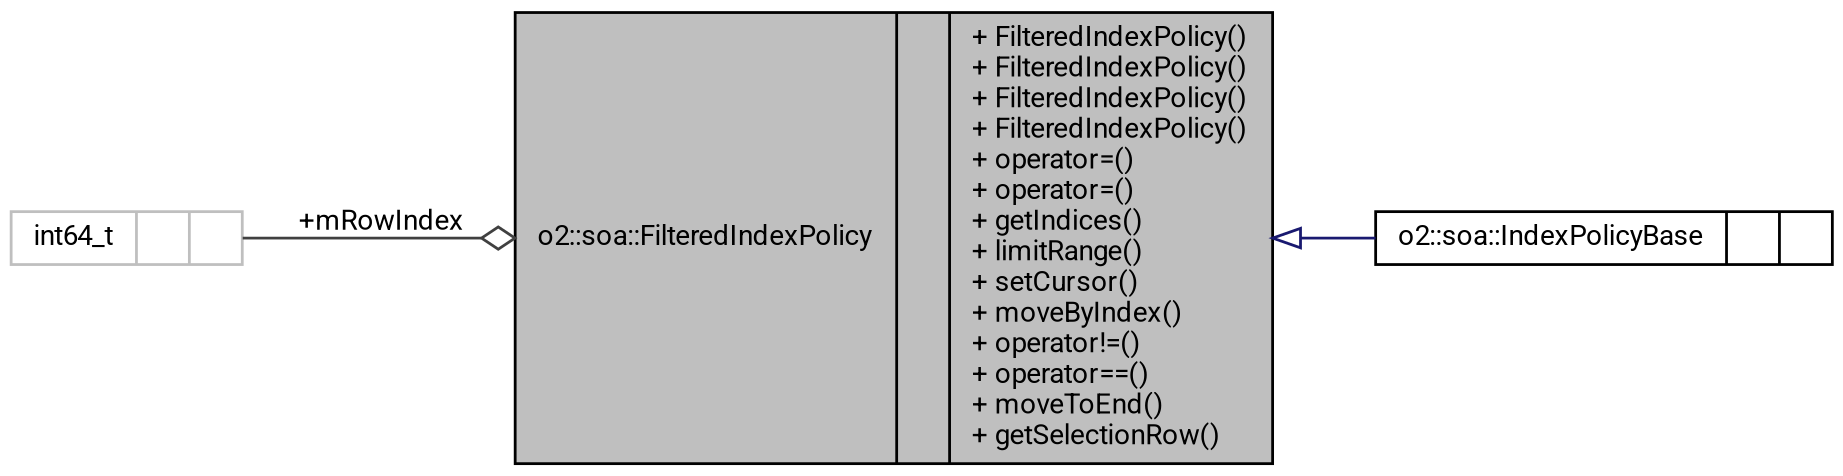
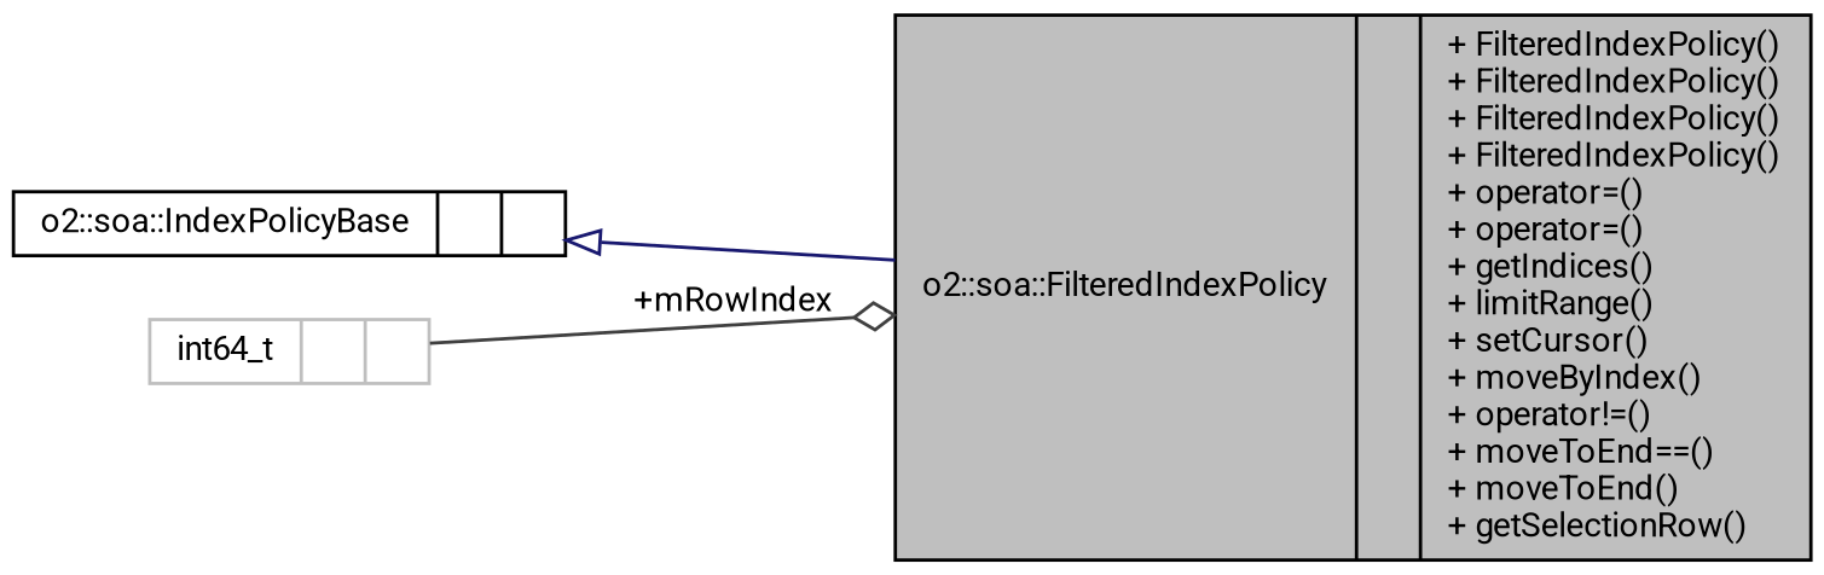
  digraph {
    fontname=Roboto
    rankdir=LR
    node [color=black fontname=Roboto fontsize=10 shape=record]
    edge [fontname=Roboto fontsize=10 labelfontname=Helvetica labelfontsize=10 style=solid]
-   n1 [fillcolor=grey75 fontcolor=black height=0.2 label="{o2::soa::FilteredIndexPolicy\n||+ FilteredIndexPolicy()\l+ FilteredIndexPolicy()\l+ FilteredIndexPolicy()\l+ FilteredIndexPolicy()\l+ operator=()\l+ operator=()\l+ getIndices()\l+ limitRange()\l+ setCursor()\l+ moveByIndex()\l+ operator!=()\l+ operator==()\l+ moveToEnd()\l+ getSelectionRow()\l}" style=filled width=0.4]
+   n1 [fillcolor=grey75 fontcolor=black height=0.2 label="{o2::soa::FilteredIndexPolicy\n||+ FilteredIndexPolicy()\l+ FilteredIndexPolicy()\l+ FilteredIndexPolicy()\l+ FilteredIndexPolicy()\l+ operator=()\l+ operator=()\l+ getIndices()\l+ limitRange()\l+ setCursor()\l+ moveByIndex()\l+ operator!=()\l+ moveToEnd==()\l+ moveToEnd()\l+ getSelectionRow()\l}" style=filled width=0.4]
    n2 [height=0.2 label="{o2::soa::IndexPolicyBase\n||}" width=0.4]
    n3 [color=grey75 height=0.2 label="{int64_t\n||}" width=0.4]
-   n1 -> n2 [arrowtail=onormal color=midnightblue dir=back]
+   n2 -> n1 [arrowtail=onormal color=midnightblue dir=back]
    n3 -> n1 [arrowhead=odiamond color=grey25 label=" +mRowIndex"]
  }
